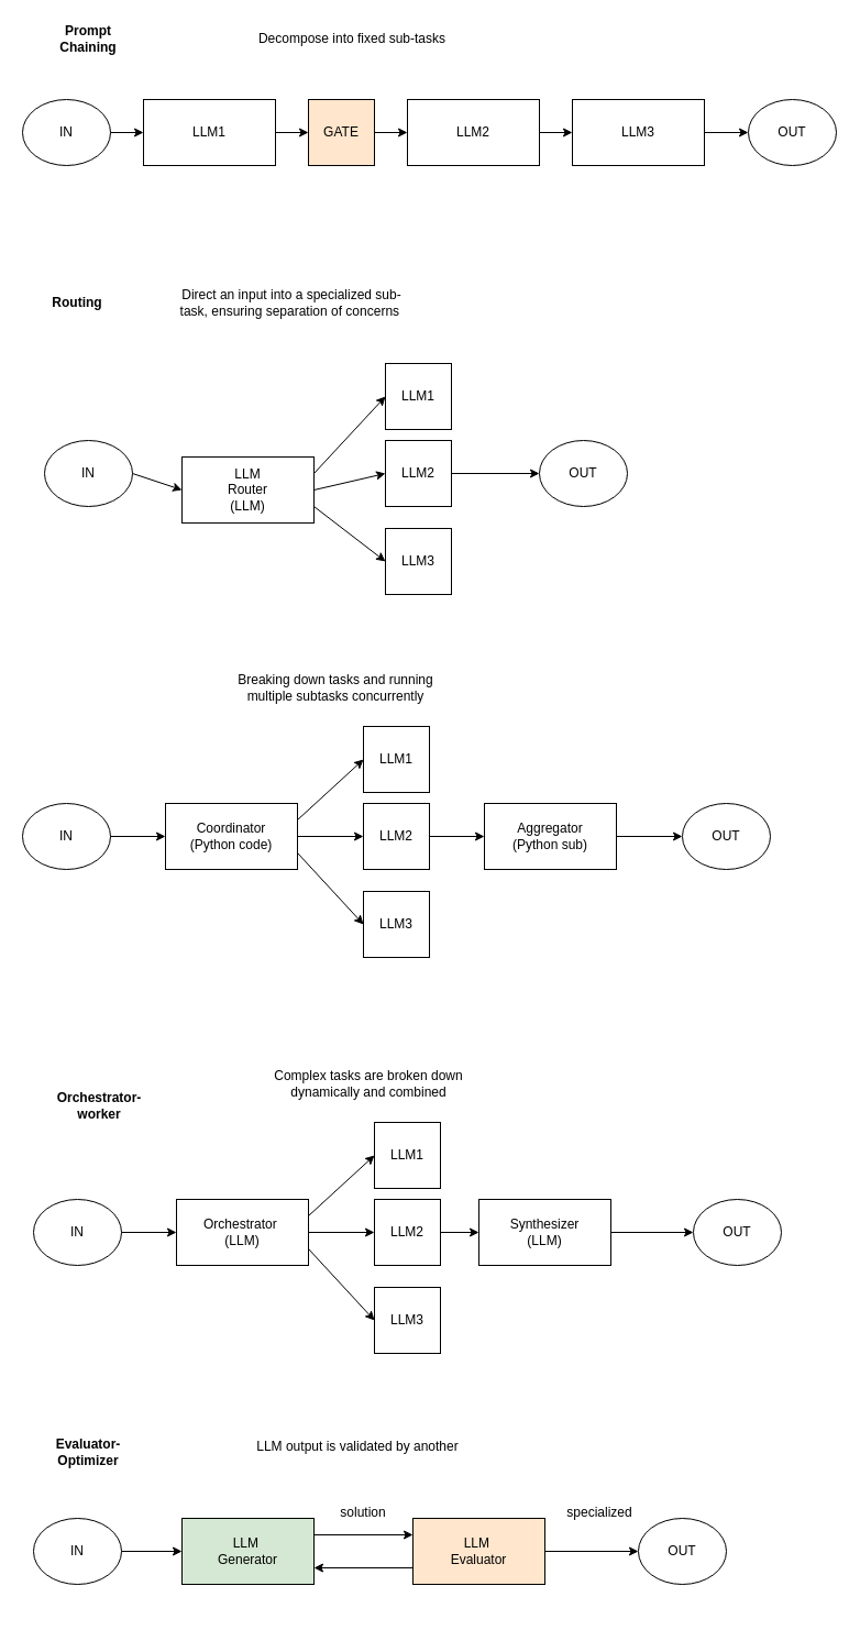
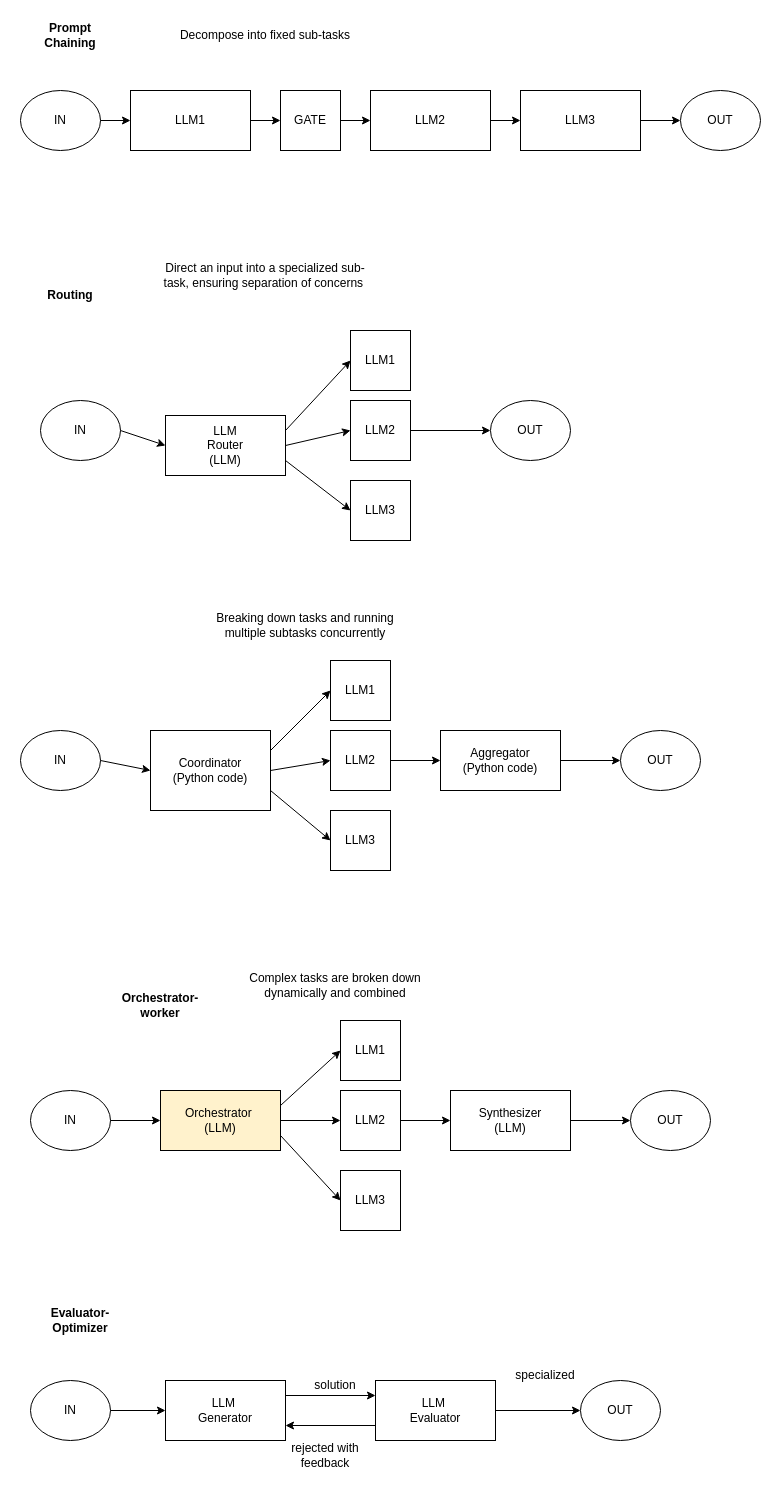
  <mxCell id="0" />
  <mxCell id="1" parent="0" />
  <mxCell id="2" value="IN" style="ellipse;whiteSpace=wrap;html=1;" vertex="1" parent="1"><mxGeometry x="20" y="90" width="80" height="60" as="geometry" /></mxCell>
  <mxCell id="3" value="LLM1" style="rounded=0;whiteSpace=wrap;html=1;" vertex="1" parent="1"><mxGeometry x="130" y="90" width="120" height="60" as="geometry" /></mxCell>
- <mxCell id="4" value="GATE" style="rounded=0;whiteSpace=wrap;html=1;fillColor=#ffe6cc;" vertex="1" parent="1"><mxGeometry x="280" y="90" width="60" height="60" as="geometry" /></mxCell>
+ <mxCell id="4" value="GATE" style="rounded=0;whiteSpace=wrap;html=1;" vertex="1" parent="1"><mxGeometry x="280" y="90" width="60" height="60" as="geometry" /></mxCell>
  <mxCell id="5" value="LLM2" style="rounded=0;whiteSpace=wrap;html=1;" vertex="1" parent="1"><mxGeometry x="370" y="90" width="120" height="60" as="geometry" /></mxCell>
  <mxCell id="6" value="LLM3" style="rounded=0;whiteSpace=wrap;html=1;" vertex="1" parent="1"><mxGeometry x="520" y="90" width="120" height="60" as="geometry" /></mxCell>
  <mxCell id="7" value="OUT" style="ellipse;whiteSpace=wrap;html=1;" vertex="1" parent="1"><mxGeometry x="680" y="90" width="80" height="60" as="geometry" /></mxCell>
  <mxCell id="8" value="" style="endArrow=classic;html=1;rounded=0;exitX=1;exitY=0.5;exitDx=0;exitDy=0;entryX=0;entryY=0.5;entryDx=0;entryDy=0;" edge="1" parent="1" source="2" target="3"><mxGeometry width="50" height="50" relative="1" as="geometry"><mxPoint x="390" y="330" as="sourcePoint" /><mxPoint x="440" y="280" as="targetPoint" /></mxGeometry></mxCell>
  <mxCell id="9" value="" style="endArrow=classic;html=1;rounded=0;exitX=1;exitY=0.5;exitDx=0;exitDy=0;entryX=0;entryY=0.5;entryDx=0;entryDy=0;" edge="1" parent="1" source="3" target="4"><mxGeometry width="50" height="50" relative="1" as="geometry"><mxPoint x="110" y="130" as="sourcePoint" /><mxPoint x="140" y="130" as="targetPoint" /></mxGeometry></mxCell>
  <mxCell id="10" value="" style="endArrow=classic;html=1;rounded=0;entryX=0;entryY=0.5;entryDx=0;entryDy=0;" edge="1" parent="1" target="5"><mxGeometry width="50" height="50" relative="1" as="geometry"><mxPoint x="340" y="120" as="sourcePoint" /><mxPoint x="290" y="130" as="targetPoint" /></mxGeometry></mxCell>
  <mxCell id="11" value="" style="endArrow=classic;html=1;rounded=0;entryX=0;entryY=0.5;entryDx=0;entryDy=0;" edge="1" parent="1" target="6"><mxGeometry width="50" height="50" relative="1" as="geometry"><mxPoint x="490" y="120" as="sourcePoint" /><mxPoint x="380" y="130" as="targetPoint" /></mxGeometry></mxCell>
  <mxCell id="12" value="" style="endArrow=classic;html=1;rounded=0;entryX=0;entryY=0.5;entryDx=0;entryDy=0;" edge="1" parent="1" target="7"><mxGeometry width="50" height="50" relative="1" as="geometry"><mxPoint x="640" y="120" as="sourcePoint" /><mxPoint x="530" y="130" as="targetPoint" /></mxGeometry></mxCell>
- <mxCell id="13" value="Prompt Chaining" style="text;html=1;align=center;verticalAlign=middle;whiteSpace=wrap;rounded=0;fontStyle=1" vertex="1" parent="1"><mxGeometry x="50" y="20" width="60" height="30" as="geometry" /></mxCell>
- <mxCell id="14" value="Decompose into fixed sub-tasks" style="text;html=1;align=center;verticalAlign=middle;whiteSpace=wrap;rounded=0;" vertex="1" parent="1"><mxGeometry x="215" y="20" width="210" height="30" as="geometry" /></mxCell>
- <mxCell id="15" value="Routing" style="text;html=1;align=center;verticalAlign=middle;whiteSpace=wrap;rounded=0;fontStyle=1" vertex="1" parent="1"><mxGeometry x="40" y="260" width="60" height="30" as="geometry" /></mxCell>
+ <mxCell id="13" value="Prompt Chaining" style="text;html=1;align=center;verticalAlign=middle;whiteSpace=wrap;rounded=0;fontStyle=1" vertex="1" parent="1"><mxGeometry x="40" y="20" width="60" height="30" as="geometry" /></mxCell>
+ <mxCell id="14" value="Decompose into fixed sub-tasks" style="text;html=1;align=center;verticalAlign=middle;whiteSpace=wrap;rounded=0;" vertex="1" parent="1"><mxGeometry x="160" y="20" width="210" height="30" as="geometry" /></mxCell>
+ <mxCell id="15" value="Routing" style="text;html=1;align=center;verticalAlign=middle;whiteSpace=wrap;rounded=0;fontStyle=1" vertex="1" parent="1"><mxGeometry x="40" y="280" width="60" height="30" as="geometry" /></mxCell>
  <mxCell id="16" value="Direct an input into a specialized sub-task, ensuring separation of concerns&amp;nbsp;" style="text;html=1;align=center;verticalAlign=middle;whiteSpace=wrap;rounded=0;" vertex="1" parent="1"><mxGeometry x="160" y="260" width="210" height="30" as="geometry" /></mxCell>
  <mxCell id="17" value="IN" style="ellipse;whiteSpace=wrap;html=1;" vertex="1" parent="1"><mxGeometry x="40" y="400" width="80" height="60" as="geometry" /></mxCell>
  <mxCell id="18" value="LLM&lt;br&gt;Router &lt;br&gt;(LLM)" style="rounded=0;whiteSpace=wrap;html=1;" vertex="1" parent="1"><mxGeometry x="165" y="415" width="120" height="60" as="geometry" /></mxCell>
  <mxCell id="19" value="LLM1" style="rounded=0;whiteSpace=wrap;html=1;" vertex="1" parent="1"><mxGeometry x="350" y="330" width="60" height="60" as="geometry" /></mxCell>
  <mxCell id="20" value="LLM2" style="rounded=0;whiteSpace=wrap;html=1;" vertex="1" parent="1"><mxGeometry x="350" y="400" width="60" height="60" as="geometry" /></mxCell>
  <mxCell id="21" value="LLM3" style="rounded=0;whiteSpace=wrap;html=1;" vertex="1" parent="1"><mxGeometry x="350" y="480" width="60" height="60" as="geometry" /></mxCell>
  <mxCell id="22" value="OUT" style="ellipse;whiteSpace=wrap;html=1;" vertex="1" parent="1"><mxGeometry x="490" y="400" width="80" height="60" as="geometry" /></mxCell>
  <mxCell id="23" value="" style="endArrow=classic;html=1;rounded=0;exitX=1;exitY=0.5;exitDx=0;exitDy=0;entryX=0;entryY=0.5;entryDx=0;entryDy=0;" edge="1" parent="1" source="17" target="18"><mxGeometry width="50" height="50" relative="1" as="geometry"><mxPoint x="440" y="450" as="sourcePoint" /><mxPoint x="490" y="400" as="targetPoint" /></mxGeometry></mxCell>
  <mxCell id="24" value="" style="endArrow=classic;html=1;rounded=0;exitX=1;exitY=0.25;exitDx=0;exitDy=0;entryX=0;entryY=0.5;entryDx=0;entryDy=0;" edge="1" parent="1" source="18" target="19"><mxGeometry width="50" height="50" relative="1" as="geometry"><mxPoint x="130" y="440" as="sourcePoint" /><mxPoint x="180" y="440" as="targetPoint" /></mxGeometry></mxCell>
  <mxCell id="25" value="" style="endArrow=classic;html=1;rounded=0;exitX=1;exitY=0.5;exitDx=0;exitDy=0;entryX=0;entryY=0.5;entryDx=0;entryDy=0;" edge="1" parent="1" source="18" target="20"><mxGeometry width="50" height="50" relative="1" as="geometry"><mxPoint x="230" y="580" as="sourcePoint" /><mxPoint x="280" y="530" as="targetPoint" /></mxGeometry></mxCell>
  <mxCell id="26" value="" style="endArrow=classic;html=1;rounded=0;entryX=0;entryY=0.5;entryDx=0;entryDy=0;exitX=1;exitY=0.75;exitDx=0;exitDy=0;" edge="1" parent="1" source="18" target="21"><mxGeometry width="50" height="50" relative="1" as="geometry"><mxPoint x="30" y="620" as="sourcePoint" /><mxPoint x="80" y="570" as="targetPoint" /></mxGeometry></mxCell>
  <mxCell id="27" value="" style="endArrow=classic;html=1;rounded=0;entryX=0;entryY=0.5;entryDx=0;entryDy=0;exitX=1;exitY=0.5;exitDx=0;exitDy=0;" edge="1" parent="1" source="20" target="22"><mxGeometry width="50" height="50" relative="1" as="geometry"><mxPoint x="120" y="600" as="sourcePoint" /><mxPoint x="170" y="550" as="targetPoint" /></mxGeometry></mxCell>
  <mxCell id="28" value="Breaking down tasks and running multiple subtasks concurrently" style="text;html=1;align=center;verticalAlign=middle;whiteSpace=wrap;rounded=0;" vertex="1" parent="1"><mxGeometry x="200" y="610" width="210" height="30" as="geometry" /></mxCell>
  <mxCell id="29" value="IN" style="ellipse;whiteSpace=wrap;html=1;" vertex="1" parent="1"><mxGeometry x="20" y="730" width="80" height="60" as="geometry" /></mxCell>
- <mxCell id="30" value="Coordinator &lt;br&gt;(Python code)" style="rounded=0;whiteSpace=wrap;html=1;" vertex="1" parent="1"><mxGeometry x="150" y="730" width="120" height="60" as="geometry" /></mxCell>
+ <mxCell id="30" value="Coordinator &lt;br&gt;(Python code)" style="rounded=0;whiteSpace=wrap;html=1;" vertex="1" parent="1"><mxGeometry x="150" y="730" width="120" height="80" as="geometry" /></mxCell>
  <mxCell id="31" value="LLM1" style="rounded=0;whiteSpace=wrap;html=1;" vertex="1" parent="1"><mxGeometry x="330" y="660" width="60" height="60" as="geometry" /></mxCell>
  <mxCell id="32" value="LLM2" style="rounded=0;whiteSpace=wrap;html=1;" vertex="1" parent="1"><mxGeometry x="330" y="730" width="60" height="60" as="geometry" /></mxCell>
  <mxCell id="33" value="LLM3" style="rounded=0;whiteSpace=wrap;html=1;" vertex="1" parent="1"><mxGeometry x="330" y="810" width="60" height="60" as="geometry" /></mxCell>
  <mxCell id="34" value="OUT" style="ellipse;whiteSpace=wrap;html=1;" vertex="1" parent="1"><mxGeometry x="620" y="730" width="80" height="60" as="geometry" /></mxCell>
  <mxCell id="35" value="" style="endArrow=classic;html=1;rounded=0;exitX=1;exitY=0.5;exitDx=0;exitDy=0;entryX=0;entryY=0.5;entryDx=0;entryDy=0;" edge="1" parent="1" source="29" target="30"><mxGeometry width="50" height="50" relative="1" as="geometry"><mxPoint x="420" y="780" as="sourcePoint" /><mxPoint x="470" y="730" as="targetPoint" /></mxGeometry></mxCell>
  <mxCell id="36" value="" style="endArrow=classic;html=1;rounded=0;exitX=1;exitY=0.25;exitDx=0;exitDy=0;entryX=0;entryY=0.5;entryDx=0;entryDy=0;" edge="1" parent="1" source="30" target="31"><mxGeometry width="50" height="50" relative="1" as="geometry"><mxPoint x="110" y="770" as="sourcePoint" /><mxPoint x="160" y="770" as="targetPoint" /></mxGeometry></mxCell>
  <mxCell id="37" value="" style="endArrow=classic;html=1;rounded=0;exitX=1;exitY=0.5;exitDx=0;exitDy=0;entryX=0;entryY=0.5;entryDx=0;entryDy=0;" edge="1" parent="1" source="30" target="32"><mxGeometry width="50" height="50" relative="1" as="geometry"><mxPoint x="210" y="910" as="sourcePoint" /><mxPoint x="260" y="860" as="targetPoint" /></mxGeometry></mxCell>
  <mxCell id="38" value="" style="endArrow=classic;html=1;rounded=0;entryX=0;entryY=0.5;entryDx=0;entryDy=0;exitX=1;exitY=0.75;exitDx=0;exitDy=0;" edge="1" parent="1" source="30" target="33"><mxGeometry width="50" height="50" relative="1" as="geometry"><mxPoint x="10" y="950" as="sourcePoint" /><mxPoint x="60" y="900" as="targetPoint" /></mxGeometry></mxCell>
  <mxCell id="39" value="" style="endArrow=classic;html=1;rounded=0;entryX=0;entryY=0.5;entryDx=0;entryDy=0;exitX=1;exitY=0.5;exitDx=0;exitDy=0;" edge="1" parent="1" source="41" target="34"><mxGeometry width="50" height="50" relative="1" as="geometry"><mxPoint x="100" y="930" as="sourcePoint" /><mxPoint x="150" y="880" as="targetPoint" /></mxGeometry></mxCell>
  <mxCell id="40" value="" style="endArrow=classic;html=1;rounded=0;entryX=0;entryY=0.5;entryDx=0;entryDy=0;exitX=1;exitY=0.5;exitDx=0;exitDy=0;" edge="1" parent="1" source="32" target="41"><mxGeometry width="50" height="50" relative="1" as="geometry"><mxPoint x="390" y="760" as="sourcePoint" /><mxPoint x="620" y="760" as="targetPoint" /></mxGeometry></mxCell>
- <mxCell id="41" value="Aggregator&lt;br&gt;(Python sub)" style="rounded=0;whiteSpace=wrap;html=1;" vertex="1" parent="1"><mxGeometry x="440" y="730" width="120" height="60" as="geometry" /></mxCell>
- <mxCell id="42" value="Orchestrator-worker" style="text;html=1;align=center;verticalAlign=middle;whiteSpace=wrap;rounded=0;fontStyle=1" vertex="1" parent="1"><mxGeometry x="60" y="990" width="60" height="30" as="geometry" /></mxCell>
+ <mxCell id="41" value="Aggregator&lt;br&gt;(Python code)" style="rounded=0;whiteSpace=wrap;html=1;" vertex="1" parent="1"><mxGeometry x="440" y="730" width="120" height="60" as="geometry" /></mxCell>
+ <mxCell id="42" value="Orchestrator-worker" style="text;html=1;align=center;verticalAlign=middle;whiteSpace=wrap;rounded=0;fontStyle=1" vertex="1" parent="1"><mxGeometry x="130" y="990" width="60" height="30" as="geometry" /></mxCell>
  <mxCell id="43" value="Complex tasks are broken down dynamically and combined" style="text;html=1;align=center;verticalAlign=middle;whiteSpace=wrap;rounded=0;" vertex="1" parent="1"><mxGeometry x="230" y="970" width="210" height="30" as="geometry" /></mxCell>
  <mxCell id="44" value="IN" style="ellipse;whiteSpace=wrap;html=1;" vertex="1" parent="1"><mxGeometry x="30" y="1090" width="80" height="60" as="geometry" /></mxCell>
- <mxCell id="45" value="Orchestrator&amp;nbsp;&lt;br&gt;(LLM)" style="rounded=0;whiteSpace=wrap;html=1;" vertex="1" parent="1"><mxGeometry x="160" y="1090" width="120" height="60" as="geometry" /></mxCell>
+ <mxCell id="45" value="Orchestrator&amp;nbsp;&lt;br&gt;(LLM)" style="rounded=0;whiteSpace=wrap;html=1;fillColor=#fff2cc;" vertex="1" parent="1"><mxGeometry x="160" y="1090" width="120" height="60" as="geometry" /></mxCell>
  <mxCell id="46" value="LLM1" style="rounded=0;whiteSpace=wrap;html=1;" vertex="1" parent="1"><mxGeometry x="340" y="1020" width="60" height="60" as="geometry" /></mxCell>
  <mxCell id="47" value="LLM2" style="rounded=0;whiteSpace=wrap;html=1;" vertex="1" parent="1"><mxGeometry x="340" y="1090" width="60" height="60" as="geometry" /></mxCell>
  <mxCell id="48" value="LLM3" style="rounded=0;whiteSpace=wrap;html=1;" vertex="1" parent="1"><mxGeometry x="340" y="1170" width="60" height="60" as="geometry" /></mxCell>
  <mxCell id="49" value="OUT" style="ellipse;whiteSpace=wrap;html=1;" vertex="1" parent="1"><mxGeometry x="630" y="1090" width="80" height="60" as="geometry" /></mxCell>
  <mxCell id="50" value="" style="endArrow=classic;html=1;rounded=0;exitX=1;exitY=0.5;exitDx=0;exitDy=0;entryX=0;entryY=0.5;entryDx=0;entryDy=0;" edge="1" parent="1" source="44" target="45"><mxGeometry width="50" height="50" relative="1" as="geometry"><mxPoint x="430" y="1140" as="sourcePoint" /><mxPoint x="480" y="1090" as="targetPoint" /></mxGeometry></mxCell>
  <mxCell id="51" value="" style="endArrow=classic;html=1;rounded=0;exitX=1;exitY=0.25;exitDx=0;exitDy=0;entryX=0;entryY=0.5;entryDx=0;entryDy=0;" edge="1" parent="1" source="45" target="46"><mxGeometry width="50" height="50" relative="1" as="geometry"><mxPoint x="120" y="1130" as="sourcePoint" /><mxPoint x="170" y="1130" as="targetPoint" /></mxGeometry></mxCell>
  <mxCell id="52" value="" style="endArrow=classic;html=1;rounded=0;exitX=1;exitY=0.5;exitDx=0;exitDy=0;entryX=0;entryY=0.5;entryDx=0;entryDy=0;" edge="1" parent="1" source="45" target="47"><mxGeometry width="50" height="50" relative="1" as="geometry"><mxPoint x="220" y="1270" as="sourcePoint" /><mxPoint x="270" y="1220" as="targetPoint" /></mxGeometry></mxCell>
  <mxCell id="53" value="" style="endArrow=classic;html=1;rounded=0;entryX=0;entryY=0.5;entryDx=0;entryDy=0;exitX=1;exitY=0.75;exitDx=0;exitDy=0;" edge="1" parent="1" source="45" target="48"><mxGeometry width="50" height="50" relative="1" as="geometry"><mxPoint x="20" y="1310" as="sourcePoint" /><mxPoint x="70" y="1260" as="targetPoint" /></mxGeometry></mxCell>
  <mxCell id="54" value="" style="endArrow=classic;html=1;rounded=0;entryX=0;entryY=0.5;entryDx=0;entryDy=0;exitX=1;exitY=0.5;exitDx=0;exitDy=0;" edge="1" parent="1" source="56" target="49"><mxGeometry width="50" height="50" relative="1" as="geometry"><mxPoint x="110" y="1290" as="sourcePoint" /><mxPoint x="160" y="1240" as="targetPoint" /></mxGeometry></mxCell>
  <mxCell id="55" value="" style="endArrow=classic;html=1;rounded=0;entryX=0;entryY=0.5;entryDx=0;entryDy=0;exitX=1;exitY=0.5;exitDx=0;exitDy=0;" edge="1" parent="1" source="47" target="56"><mxGeometry width="50" height="50" relative="1" as="geometry"><mxPoint x="400" y="1120" as="sourcePoint" /><mxPoint x="630" y="1120" as="targetPoint" /></mxGeometry></mxCell>
- <mxCell id="56" value="Synthesizer&lt;br&gt;(LLM)" style="rounded=0;whiteSpace=wrap;html=1;" vertex="1" parent="1"><mxGeometry x="435" y="1090" width="120" height="60" as="geometry" /></mxCell>
+ <mxCell id="56" value="Synthesizer&lt;br&gt;(LLM)" style="rounded=0;whiteSpace=wrap;html=1;" vertex="1" parent="1"><mxGeometry x="450" y="1090" width="120" height="60" as="geometry" /></mxCell>
  <mxCell id="57" value="Evaluator-Optimizer" style="text;html=1;align=center;verticalAlign=middle;whiteSpace=wrap;rounded=0;fontStyle=1" vertex="1" parent="1"><mxGeometry x="50" y="1305" width="60" height="30" as="geometry" /></mxCell>
- <mxCell id="58" value="LLM output is validated by another" style="text;html=1;align=center;verticalAlign=middle;whiteSpace=wrap;rounded=0;" vertex="1" parent="1"><mxGeometry x="220" y="1300" width="210" height="30" as="geometry" /></mxCell>
  <mxCell id="59" value="IN" style="ellipse;whiteSpace=wrap;html=1;" vertex="1" parent="1"><mxGeometry x="30" y="1380" width="80" height="60" as="geometry" /></mxCell>
- <mxCell id="60" value="LLM&amp;nbsp;&lt;br&gt;Generator" style="rounded=0;whiteSpace=wrap;html=1;fillColor=#d5e8d4;" vertex="1" parent="1"><mxGeometry x="165" y="1380" width="120" height="60" as="geometry" /></mxCell>
- <mxCell id="61" value="LLM&amp;nbsp;&lt;br&gt;Evaluator" style="rounded=0;whiteSpace=wrap;html=1;fillColor=#ffe6cc;" vertex="1" parent="1"><mxGeometry x="375" y="1380" width="120" height="60" as="geometry" /></mxCell>
+ <mxCell id="60" value="LLM&amp;nbsp;&lt;br&gt;Generator" style="rounded=0;whiteSpace=wrap;html=1;" vertex="1" parent="1"><mxGeometry x="165" y="1380" width="120" height="60" as="geometry" /></mxCell>
+ <mxCell id="61" value="LLM&amp;nbsp;&lt;br&gt;Evaluator" style="rounded=0;whiteSpace=wrap;html=1;" vertex="1" parent="1"><mxGeometry x="375" y="1380" width="120" height="60" as="geometry" /></mxCell>
  <mxCell id="62" value="OUT" style="ellipse;whiteSpace=wrap;html=1;" vertex="1" parent="1"><mxGeometry x="580" y="1380" width="80" height="60" as="geometry" /></mxCell>
  <mxCell id="63" value="" style="endArrow=classic;html=1;rounded=0;exitX=1;exitY=0.5;exitDx=0;exitDy=0;entryX=0;entryY=0.5;entryDx=0;entryDy=0;" edge="1" parent="1" source="59" target="60"><mxGeometry width="50" height="50" relative="1" as="geometry"><mxPoint x="350" y="1220" as="sourcePoint" /><mxPoint x="400" y="1170" as="targetPoint" /></mxGeometry></mxCell>
  <mxCell id="64" value="" style="endArrow=classic;html=1;rounded=0;exitX=1;exitY=0.25;exitDx=0;exitDy=0;entryX=0;entryY=0.25;entryDx=0;entryDy=0;" edge="1" parent="1" source="60" target="61"><mxGeometry width="50" height="50" relative="1" as="geometry"><mxPoint x="120" y="1420" as="sourcePoint" /><mxPoint x="175" y="1420" as="targetPoint" /></mxGeometry></mxCell>
- <mxCell id="65" value="solution" style="text;html=1;align=center;verticalAlign=middle;whiteSpace=wrap;rounded=0;" vertex="1" parent="1"><mxGeometry x="300" y="1360" width="60" height="30" as="geometry" /></mxCell>
+ <mxCell id="65" value="solution" style="text;html=1;align=center;verticalAlign=middle;whiteSpace=wrap;rounded=0;" vertex="1" parent="1"><mxGeometry x="305" y="1370" width="60" height="30" as="geometry" /></mxCell>
  <mxCell id="66" value="" style="endArrow=classic;html=1;rounded=0;exitX=0;exitY=0.75;exitDx=0;exitDy=0;entryX=1;entryY=0.75;entryDx=0;entryDy=0;" edge="1" parent="1" source="61" target="60"><mxGeometry width="50" height="50" relative="1" as="geometry"><mxPoint x="350" y="1220" as="sourcePoint" /><mxPoint x="400" y="1170" as="targetPoint" /></mxGeometry></mxCell>
+ <mxCell id="67" value="rejected with feedback" style="text;html=1;align=center;verticalAlign=middle;whiteSpace=wrap;rounded=0;" vertex="1" parent="1"><mxGeometry x="280" y="1440" width="90" height="30" as="geometry" /></mxCell>
  <mxCell id="68" value="" style="endArrow=classic;html=1;rounded=0;entryX=0;entryY=0.5;entryDx=0;entryDy=0;exitX=1;exitY=0.5;exitDx=0;exitDy=0;" edge="1" parent="1" source="61" target="62"><mxGeometry width="50" height="50" relative="1" as="geometry"><mxPoint x="350" y="1300" as="sourcePoint" /><mxPoint x="400" y="1250" as="targetPoint" /></mxGeometry></mxCell>
  <mxCell id="69" value="specialized" style="text;html=1;align=center;verticalAlign=middle;whiteSpace=wrap;rounded=0;" vertex="1" parent="1"><mxGeometry x="500" y="1360" width="90" height="30" as="geometry" /></mxCell>
